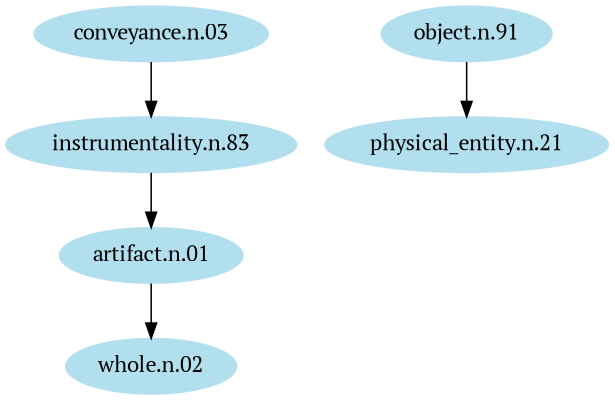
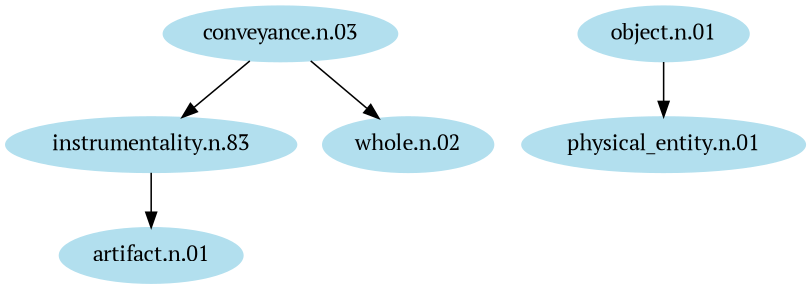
  digraph {
    fontname="PT Serif"
    node [color=lightblue2 fontname="PT Serif" style=filled]
    edge [fontname="PT Serif"]
    n1 [label="instrumentality.n.83"]
    "conveyance.n.03"
    "artifact.n.01"
    "whole.n.02"
-   "object.n.01" [label="object.n.91"]
-   "physical_entity.n.01" [label="physical_entity.n.21"]
+   "object.n.01"
+   "physical_entity.n.01"
    n1 -> "artifact.n.01"
    "conveyance.n.03" -> n1
-   "artifact.n.01" -> "whole.n.02"
+   "conveyance.n.03" -> "whole.n.02"
    "object.n.01" -> "physical_entity.n.01"
  }
